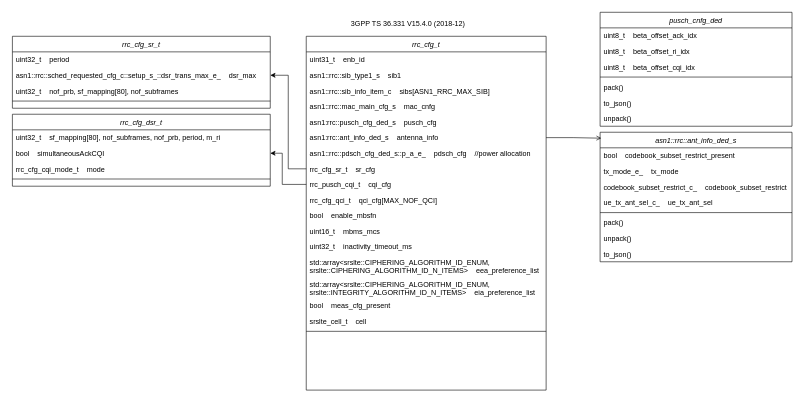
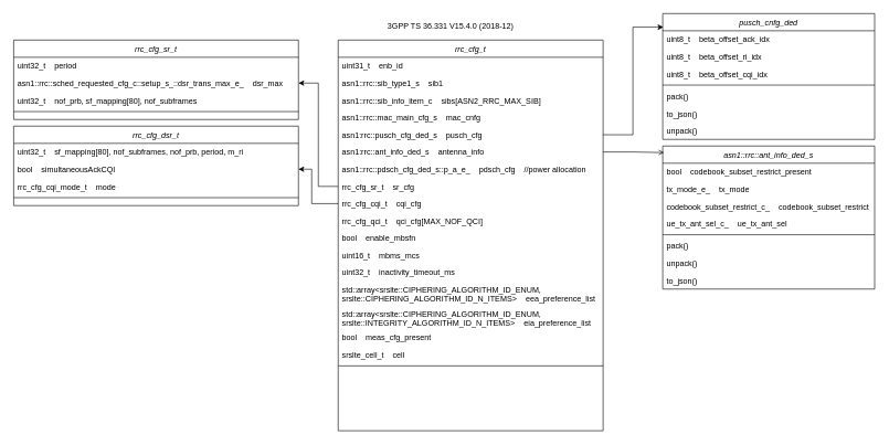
  <mxCell id="0" />
  <mxCell id="1" parent="0" />
  <mxCell id="2" value="rrc_cfg_t" style="swimlane;fontStyle=2;align=center;verticalAlign=top;childLayout=stackLayout;horizontal=1;startSize=26;horizontalStack=0;resizeParent=1;resizeLast=0;collapsible=1;marginBottom=0;rounded=0;shadow=0;strokeWidth=1;" parent="1" vertex="1"><mxGeometry x="510" y="60" width="400" height="590" as="geometry"><mxRectangle x="230" y="140" width="160" height="26" as="alternateBounds" /></mxGeometry></mxCell>
  <mxCell id="3" value="uint31_t    enb_id" style="text;align=left;verticalAlign=top;spacingLeft=4;spacingRight=4;overflow=hidden;rotatable=0;points=[[0,0.5],[1,0.5]];portConstraint=eastwest;" parent="2" vertex="1"><mxGeometry y="26" width="400" height="26" as="geometry" /></mxCell>
  <mxCell id="4" value="asn1::rrc::sib_type1_s    sib1" style="text;align=left;verticalAlign=top;spacingLeft=4;spacingRight=4;overflow=hidden;rotatable=0;points=[[0,0.5],[1,0.5]];portConstraint=eastwest;rounded=0;shadow=0;html=0;" parent="2" vertex="1"><mxGeometry y="52" width="400" height="26" as="geometry" /></mxCell>
- <mxCell id="5" value="asn1::rrc::sib_info_item_c    sibs[ASN1_RRC_MAX_SIB]" style="text;align=left;verticalAlign=top;spacingLeft=4;spacingRight=4;overflow=hidden;rotatable=0;points=[[0,0.5],[1,0.5]];portConstraint=eastwest;rounded=0;shadow=0;html=0;" parent="2" vertex="1"><mxGeometry y="78" width="400" height="26" as="geometry" /></mxCell>
+ <mxCell id="5" value="asn1::rrc::sib_info_item_c    sibs[ASN2_RRC_MAX_SIB]" style="text;align=left;verticalAlign=top;spacingLeft=4;spacingRight=4;overflow=hidden;rotatable=0;points=[[0,0.5],[1,0.5]];portConstraint=eastwest;rounded=0;shadow=0;html=0;" parent="2" vertex="1"><mxGeometry y="78" width="400" height="26" as="geometry" /></mxCell>
  <mxCell id="6" value="asn1::rrc::mac_main_cfg_s    mac_cnfg" style="text;align=left;verticalAlign=top;spacingLeft=4;spacingRight=4;overflow=hidden;rotatable=0;points=[[0,0.5],[1,0.5]];portConstraint=eastwest;rounded=0;shadow=0;html=0;" parent="2" vertex="1"><mxGeometry y="104" width="400" height="26" as="geometry" /></mxCell>
  <mxCell id="7" value="asn1:rrc::pusch_cfg_ded_s    pusch_cfg" style="text;align=left;verticalAlign=top;spacingLeft=4;spacingRight=4;overflow=hidden;rotatable=0;points=[[0,0.5],[1,0.5]];portConstraint=eastwest;rounded=0;shadow=0;html=0;" parent="2" vertex="1"><mxGeometry y="130" width="400" height="26" as="geometry" /></mxCell>
  <mxCell id="8" value="asn1:rrc::ant_info_ded_s    antenna_info" style="text;align=left;verticalAlign=top;spacingLeft=4;spacingRight=4;overflow=hidden;rotatable=0;points=[[0,0.5],[1,0.5]];portConstraint=eastwest;rounded=0;shadow=0;html=0;" parent="2" vertex="1"><mxGeometry y="156" width="400" height="26" as="geometry" /></mxCell>
  <mxCell id="9" value="asn1::rrc::pdsch_cfg_ded_s::p_a_e_    pdsch_cfg    //power allocation" style="text;align=left;verticalAlign=top;spacingLeft=4;spacingRight=4;overflow=hidden;rotatable=0;points=[[0,0.5],[1,0.5]];portConstraint=eastwest;rounded=0;shadow=0;html=0;" vertex="1" parent="2"><mxGeometry y="182" width="400" height="26" as="geometry" /></mxCell>
  <mxCell id="10" value="rrc_cfg_sr_t    sr_cfg" style="text;align=left;verticalAlign=top;spacingLeft=4;spacingRight=4;overflow=hidden;rotatable=0;points=[[0,0.5],[1,0.5]];portConstraint=eastwest;rounded=0;shadow=0;html=0;" vertex="1" parent="2"><mxGeometry y="208" width="400" height="26" as="geometry" /></mxCell>
- <mxCell id="11" value="rrc_pusch_cqi_t    cqi_cfg" style="text;align=left;verticalAlign=top;spacingLeft=4;spacingRight=4;overflow=hidden;rotatable=0;points=[[0,0.5],[1,0.5]];portConstraint=eastwest;rounded=0;shadow=0;html=0;" vertex="1" parent="2"><mxGeometry y="234" width="400" height="26" as="geometry" /></mxCell>
+ <mxCell id="11" value="rrc_cfg_cqi_t    cqi_cfg" style="text;align=left;verticalAlign=top;spacingLeft=4;spacingRight=4;overflow=hidden;rotatable=0;points=[[0,0.5],[1,0.5]];portConstraint=eastwest;rounded=0;shadow=0;html=0;" vertex="1" parent="2"><mxGeometry y="234" width="400" height="26" as="geometry" /></mxCell>
  <mxCell id="12" value="rrc_cfg_qci_t    qci_cfg[MAX_NOF_QCI]&#10;" style="text;align=left;verticalAlign=top;spacingLeft=4;spacingRight=4;overflow=hidden;rotatable=0;points=[[0,0.5],[1,0.5]];portConstraint=eastwest;rounded=0;shadow=0;html=0;" vertex="1" parent="2"><mxGeometry y="260" width="400" height="26" as="geometry" /></mxCell>
  <mxCell id="13" value="bool    enable_mbsfn" style="text;align=left;verticalAlign=top;spacingLeft=4;spacingRight=4;overflow=hidden;rotatable=0;points=[[0,0.5],[1,0.5]];portConstraint=eastwest;rounded=0;shadow=0;html=0;" vertex="1" parent="2"><mxGeometry y="286" width="400" height="26" as="geometry" /></mxCell>
  <mxCell id="14" value="uint16_t    mbms_mcs" style="text;align=left;verticalAlign=top;spacingLeft=4;spacingRight=4;overflow=hidden;rotatable=0;points=[[0,0.5],[1,0.5]];portConstraint=eastwest;rounded=0;shadow=0;html=0;" vertex="1" parent="2"><mxGeometry y="312" width="400" height="26" as="geometry" /></mxCell>
  <mxCell id="15" value="uint32_t    inactivity_timeout_ms" style="text;align=left;verticalAlign=top;spacingLeft=4;spacingRight=4;overflow=hidden;rotatable=0;points=[[0,0.5],[1,0.5]];portConstraint=eastwest;rounded=0;shadow=0;html=0;" vertex="1" parent="2"><mxGeometry y="338" width="400" height="26" as="geometry" /></mxCell>
  <mxCell id="16" value="std::array&lt;srslte::CIPHERING_ALGORITHM_ID_ENUM, &#10;srslte::CIPHERING_ALGORITHM_ID_N_ITEMS&gt;    eea_preference_list" style="text;align=left;verticalAlign=top;spacingLeft=4;spacingRight=4;overflow=hidden;rotatable=0;points=[[0,0.5],[1,0.5]];portConstraint=eastwest;rounded=0;shadow=0;html=0;" vertex="1" parent="2"><mxGeometry y="364" width="400" height="36" as="geometry" /></mxCell>
  <mxCell id="17" value="std::array&lt;srslte::CIPHERING_ALGORITHM_ID_ENUM, &#10;srslte::INTEGRITY_ALGORITHM_ID_N_ITEMS&gt;    eia_preference_list" style="text;align=left;verticalAlign=top;spacingLeft=4;spacingRight=4;overflow=hidden;rotatable=0;points=[[0,0.5],[1,0.5]];portConstraint=eastwest;rounded=0;shadow=0;html=0;" vertex="1" parent="2"><mxGeometry y="400" width="400" height="36" as="geometry" /></mxCell>
  <mxCell id="18" value="bool    meas_cfg_present" style="text;align=left;verticalAlign=top;spacingLeft=4;spacingRight=4;overflow=hidden;rotatable=0;points=[[0,0.5],[1,0.5]];portConstraint=eastwest;rounded=0;shadow=0;html=0;" vertex="1" parent="2"><mxGeometry y="436" width="400" height="26" as="geometry" /></mxCell>
  <mxCell id="19" value="srslte_cell_t    cell" style="text;align=left;verticalAlign=top;spacingLeft=4;spacingRight=4;overflow=hidden;rotatable=0;points=[[0,0.5],[1,0.5]];portConstraint=eastwest;rounded=0;shadow=0;html=0;" vertex="1" parent="2"><mxGeometry y="462" width="400" height="26" as="geometry" /></mxCell>
  <mxCell id="20" value="" style="line;html=1;strokeWidth=1;align=left;verticalAlign=middle;spacingTop=-1;spacingLeft=3;spacingRight=3;rotatable=0;labelPosition=right;points=[];portConstraint=eastwest;" parent="2" vertex="1"><mxGeometry y="488" width="400" height="8" as="geometry" /></mxCell>
  <mxCell id="21" value="asn1::rrc::ant_info_ded_s" style="swimlane;fontStyle=2;align=center;verticalAlign=top;childLayout=stackLayout;horizontal=1;startSize=26;horizontalStack=0;resizeParent=1;resizeLast=0;collapsible=1;marginBottom=0;rounded=0;shadow=0;strokeWidth=1;" parent="1" vertex="1"><mxGeometry x="1000" y="220" width="320" height="216" as="geometry"><mxRectangle x="230" y="140" width="160" height="26" as="alternateBounds" /></mxGeometry></mxCell>
  <mxCell id="22" value="bool    codebook_subset_restrict_present" style="text;align=left;verticalAlign=top;spacingLeft=4;spacingRight=4;overflow=hidden;rotatable=0;points=[[0,0.5],[1,0.5]];portConstraint=eastwest;rounded=0;shadow=0;html=0;" parent="21" vertex="1"><mxGeometry y="26" width="320" height="26" as="geometry" /></mxCell>
  <mxCell id="23" value="tx_mode_e_    tx_mode" style="text;align=left;verticalAlign=top;spacingLeft=4;spacingRight=4;overflow=hidden;rotatable=0;points=[[0,0.5],[1,0.5]];portConstraint=eastwest;rounded=0;shadow=0;html=0;" parent="21" vertex="1"><mxGeometry y="52" width="320" height="26" as="geometry" /></mxCell>
  <mxCell id="24" value="codebook_subset_restrict_c_    codebook_subset_restrict    " style="text;align=left;verticalAlign=top;spacingLeft=4;spacingRight=4;overflow=hidden;rotatable=0;points=[[0,0.5],[1,0.5]];portConstraint=eastwest;rounded=0;shadow=0;html=0;" parent="21" vertex="1"><mxGeometry y="78" width="320" height="26" as="geometry" /></mxCell>
  <mxCell id="25" value="ue_tx_ant_sel_c_    ue_tx_ant_sel" style="text;align=left;verticalAlign=top;spacingLeft=4;spacingRight=4;overflow=hidden;rotatable=0;points=[[0,0.5],[1,0.5]];portConstraint=eastwest;rounded=0;shadow=0;html=0;" parent="21" vertex="1"><mxGeometry y="104" width="320" height="26" as="geometry" /></mxCell>
  <mxCell id="26" value="" style="line;html=1;strokeWidth=1;align=left;verticalAlign=middle;spacingTop=-1;spacingLeft=3;spacingRight=3;rotatable=0;labelPosition=right;points=[];portConstraint=eastwest;" parent="21" vertex="1"><mxGeometry y="130" width="320" height="8" as="geometry" /></mxCell>
  <mxCell id="27" value="pack()" style="text;align=left;verticalAlign=top;spacingLeft=4;spacingRight=4;overflow=hidden;rotatable=0;points=[[0,0.5],[1,0.5]];portConstraint=eastwest;rounded=0;shadow=0;html=0;" parent="21" vertex="1"><mxGeometry y="138" width="320" height="26" as="geometry" /></mxCell>
  <mxCell id="28" value="unpack()" style="text;align=left;verticalAlign=top;spacingLeft=4;spacingRight=4;overflow=hidden;rotatable=0;points=[[0,0.5],[1,0.5]];portConstraint=eastwest;rounded=0;shadow=0;html=0;" parent="21" vertex="1"><mxGeometry y="164" width="320" height="26" as="geometry" /></mxCell>
  <mxCell id="29" value="to_json()" style="text;align=left;verticalAlign=top;spacingLeft=4;spacingRight=4;overflow=hidden;rotatable=0;points=[[0,0.5],[1,0.5]];portConstraint=eastwest;rounded=0;shadow=0;html=0;" parent="21" vertex="1"><mxGeometry y="190" width="320" height="26" as="geometry" /></mxCell>
  <mxCell id="30" style="edgeStyle=orthogonalEdgeStyle;rounded=0;orthogonalLoop=1;jettySize=auto;html=1;exitX=1;exitY=0.5;exitDx=0;exitDy=0;entryX=0.006;entryY=0.046;entryDx=0;entryDy=0;entryPerimeter=0;endArrow=open;" parent="1" source="8" target="21" edge="1"><mxGeometry relative="1" as="geometry" /></mxCell>
  <mxCell id="31" value="3GPP TS 36.331 V15.4.0 (2018-12)" style="text;html=1;strokeColor=none;fillColor=none;align=center;verticalAlign=middle;whiteSpace=wrap;rounded=0;" vertex="1" parent="1"><mxGeometry x="565" y="30" width="230" height="20" as="geometry" /></mxCell>
  <mxCell id="32" value="pusch_cnfg_ded" style="swimlane;fontStyle=2;align=center;verticalAlign=top;childLayout=stackLayout;horizontal=1;startSize=26;horizontalStack=0;resizeParent=1;resizeLast=0;collapsible=1;marginBottom=0;rounded=0;shadow=0;strokeWidth=1;" vertex="1" parent="1"><mxGeometry x="1000" y="20" width="320" height="190" as="geometry"><mxRectangle x="230" y="140" width="160" height="26" as="alternateBounds" /></mxGeometry></mxCell>
  <mxCell id="33" value="uint8_t    beta_offset_ack_idx" style="text;align=left;verticalAlign=top;spacingLeft=4;spacingRight=4;overflow=hidden;rotatable=0;points=[[0,0.5],[1,0.5]];portConstraint=eastwest;rounded=0;shadow=0;html=0;" vertex="1" parent="32"><mxGeometry y="26" width="320" height="26" as="geometry" /></mxCell>
  <mxCell id="34" value="uint8_t    beta_offset_ri_idx" style="text;align=left;verticalAlign=top;spacingLeft=4;spacingRight=4;overflow=hidden;rotatable=0;points=[[0,0.5],[1,0.5]];portConstraint=eastwest;rounded=0;shadow=0;html=0;" vertex="1" parent="32"><mxGeometry y="52" width="320" height="26" as="geometry" /></mxCell>
  <mxCell id="35" value="uint8_t    beta_offset_cqi_idx" style="text;align=left;verticalAlign=top;spacingLeft=4;spacingRight=4;overflow=hidden;rotatable=0;points=[[0,0.5],[1,0.5]];portConstraint=eastwest;rounded=0;shadow=0;html=0;" vertex="1" parent="32"><mxGeometry y="78" width="320" height="26" as="geometry" /></mxCell>
  <mxCell id="36" value="" style="line;html=1;strokeWidth=1;align=left;verticalAlign=middle;spacingTop=-1;spacingLeft=3;spacingRight=3;rotatable=0;labelPosition=right;points=[];portConstraint=eastwest;" vertex="1" parent="32"><mxGeometry y="104" width="320" height="8" as="geometry" /></mxCell>
  <mxCell id="37" value="pack()" style="text;align=left;verticalAlign=top;spacingLeft=4;spacingRight=4;overflow=hidden;rotatable=0;points=[[0,0.5],[1,0.5]];portConstraint=eastwest;rounded=0;shadow=0;html=0;" vertex="1" parent="32"><mxGeometry y="112" width="320" height="26" as="geometry" /></mxCell>
  <mxCell id="38" value="to_json()" style="text;align=left;verticalAlign=top;spacingLeft=4;spacingRight=4;overflow=hidden;rotatable=0;points=[[0,0.5],[1,0.5]];portConstraint=eastwest;rounded=0;shadow=0;html=0;" vertex="1" parent="32"><mxGeometry y="138" width="320" height="26" as="geometry" /></mxCell>
  <mxCell id="39" value="unpack()" style="text;align=left;verticalAlign=top;spacingLeft=4;spacingRight=4;overflow=hidden;rotatable=0;points=[[0,0.5],[1,0.5]];portConstraint=eastwest;rounded=0;shadow=0;html=0;" vertex="1" parent="32"><mxGeometry y="164" width="320" height="26" as="geometry" /></mxCell>
+ <mxCell id="40" style="edgeStyle=orthogonalEdgeStyle;rounded=0;orthogonalLoop=1;jettySize=auto;html=1;exitX=1;exitY=0.5;exitDx=0;exitDy=0;entryX=0.003;entryY=0.108;entryDx=0;entryDy=0;entryPerimeter=0;" edge="1" parent="1" source="7" target="32"><mxGeometry relative="1" as="geometry" /></mxCell>
  <mxCell id="41" value="rrc_cfg_sr_t" style="swimlane;fontStyle=2;align=center;verticalAlign=top;childLayout=stackLayout;horizontal=1;startSize=26;horizontalStack=0;resizeParent=1;resizeLast=0;collapsible=1;marginBottom=0;rounded=0;shadow=0;strokeWidth=1;" vertex="1" parent="1"><mxGeometry x="20" y="60" width="430" height="120" as="geometry"><mxRectangle x="230" y="140" width="160" height="26" as="alternateBounds" /></mxGeometry></mxCell>
  <mxCell id="42" value="uint32_t    period" style="text;align=left;verticalAlign=top;spacingLeft=4;spacingRight=4;overflow=hidden;rotatable=0;points=[[0,0.5],[1,0.5]];portConstraint=eastwest;rounded=0;shadow=0;html=0;" vertex="1" parent="41"><mxGeometry y="26" width="430" height="26" as="geometry" /></mxCell>
  <mxCell id="43" value="asn1::rrc::sched_requested_cfg_c::setup_s_::dsr_trans_max_e_    dsr_max" style="text;align=left;verticalAlign=top;spacingLeft=4;spacingRight=4;overflow=hidden;rotatable=0;points=[[0,0.5],[1,0.5]];portConstraint=eastwest;rounded=0;shadow=0;html=0;" vertex="1" parent="41"><mxGeometry y="52" width="430" height="26" as="geometry" /></mxCell>
  <mxCell id="44" value="uint32_t    nof_prb, sf_mapping[80], nof_subframes" style="text;align=left;verticalAlign=top;spacingLeft=4;spacingRight=4;overflow=hidden;rotatable=0;points=[[0,0.5],[1,0.5]];portConstraint=eastwest;rounded=0;shadow=0;html=0;" vertex="1" parent="41"><mxGeometry y="78" width="430" height="26" as="geometry" /></mxCell>
  <mxCell id="45" value="" style="line;html=1;strokeWidth=1;align=left;verticalAlign=middle;spacingTop=-1;spacingLeft=3;spacingRight=3;rotatable=0;labelPosition=right;points=[];portConstraint=eastwest;" vertex="1" parent="41"><mxGeometry y="104" width="430" height="8" as="geometry" /></mxCell>
  <mxCell id="46" style="edgeStyle=orthogonalEdgeStyle;rounded=0;orthogonalLoop=1;jettySize=auto;html=1;exitX=0;exitY=0.5;exitDx=0;exitDy=0;" edge="1" parent="1" source="10" target="43"><mxGeometry relative="1" as="geometry" /></mxCell>
  <mxCell id="47" value="rrc_cfg_dsr_t" style="swimlane;fontStyle=2;align=center;verticalAlign=top;childLayout=stackLayout;horizontal=1;startSize=26;horizontalStack=0;resizeParent=1;resizeLast=0;collapsible=1;marginBottom=0;rounded=0;shadow=0;strokeWidth=1;" vertex="1" parent="1"><mxGeometry x="20" y="190" width="430" height="120" as="geometry"><mxRectangle x="230" y="140" width="160" height="26" as="alternateBounds" /></mxGeometry></mxCell>
  <mxCell id="48" value="uint32_t    sf_mapping[80], nof_subframes, nof_prb, period, m_ri" style="text;align=left;verticalAlign=top;spacingLeft=4;spacingRight=4;overflow=hidden;rotatable=0;points=[[0,0.5],[1,0.5]];portConstraint=eastwest;rounded=0;shadow=0;html=0;" vertex="1" parent="47"><mxGeometry y="26" width="430" height="26" as="geometry" /></mxCell>
  <mxCell id="49" value="bool    simultaneousAckCQI" style="text;align=left;verticalAlign=top;spacingLeft=4;spacingRight=4;overflow=hidden;rotatable=0;points=[[0,0.5],[1,0.5]];portConstraint=eastwest;rounded=0;shadow=0;html=0;" vertex="1" parent="47"><mxGeometry y="52" width="430" height="26" as="geometry" /></mxCell>
  <mxCell id="50" value="rrc_cfg_cqi_mode_t    mode" style="text;align=left;verticalAlign=top;spacingLeft=4;spacingRight=4;overflow=hidden;rotatable=0;points=[[0,0.5],[1,0.5]];portConstraint=eastwest;rounded=0;shadow=0;html=0;" vertex="1" parent="47"><mxGeometry y="78" width="430" height="26" as="geometry" /></mxCell>
  <mxCell id="51" value="" style="line;html=1;strokeWidth=1;align=left;verticalAlign=middle;spacingTop=-1;spacingLeft=3;spacingRight=3;rotatable=0;labelPosition=right;points=[];portConstraint=eastwest;" vertex="1" parent="47"><mxGeometry y="104" width="430" height="8" as="geometry" /></mxCell>
  <mxCell id="52" style="edgeStyle=orthogonalEdgeStyle;rounded=0;orthogonalLoop=1;jettySize=auto;html=1;exitX=0;exitY=0.5;exitDx=0;exitDy=0;entryX=1;entryY=0.5;entryDx=0;entryDy=0;" edge="1" parent="1" source="11" target="49"><mxGeometry relative="1" as="geometry"><Array as="points"><mxPoint x="470" y="307" /><mxPoint x="470" y="255" /></Array></mxGeometry></mxCell>
